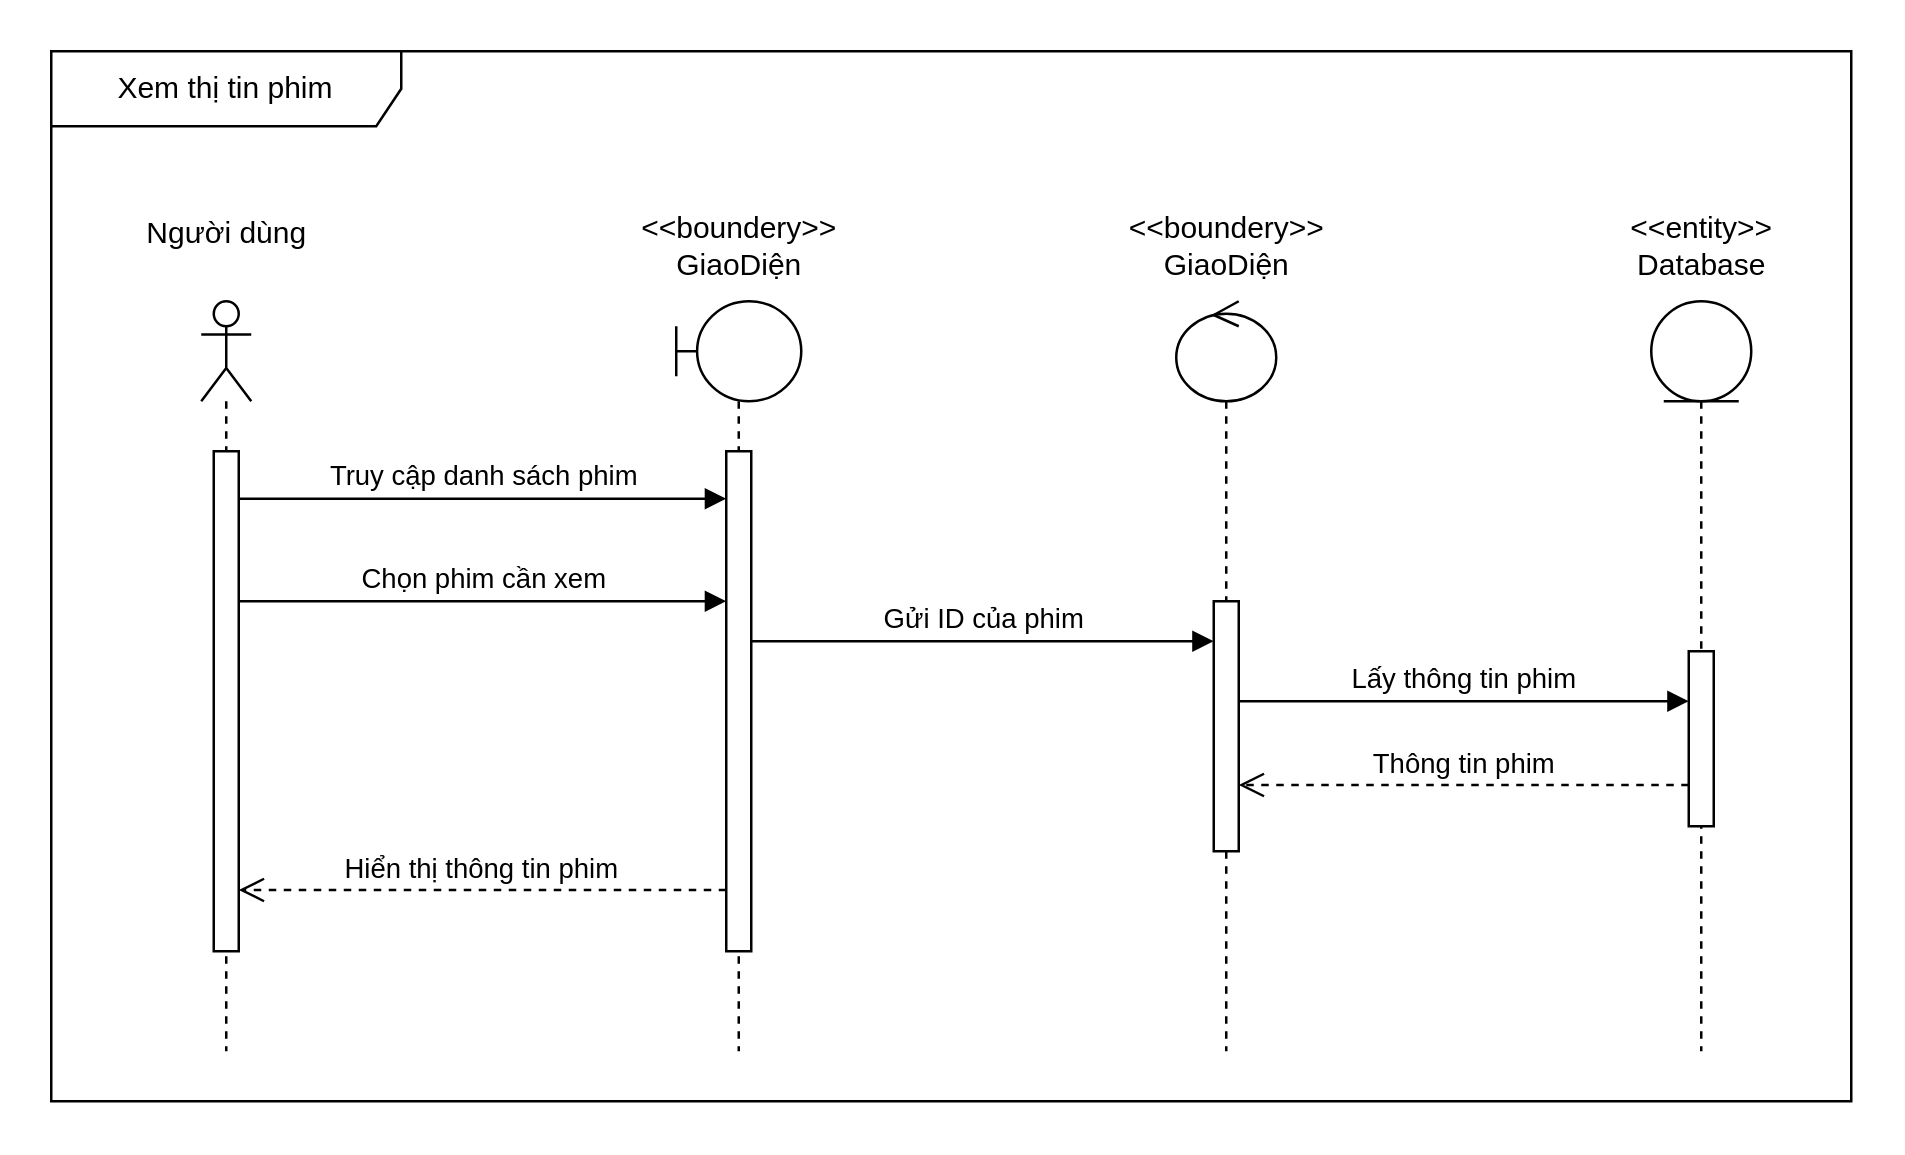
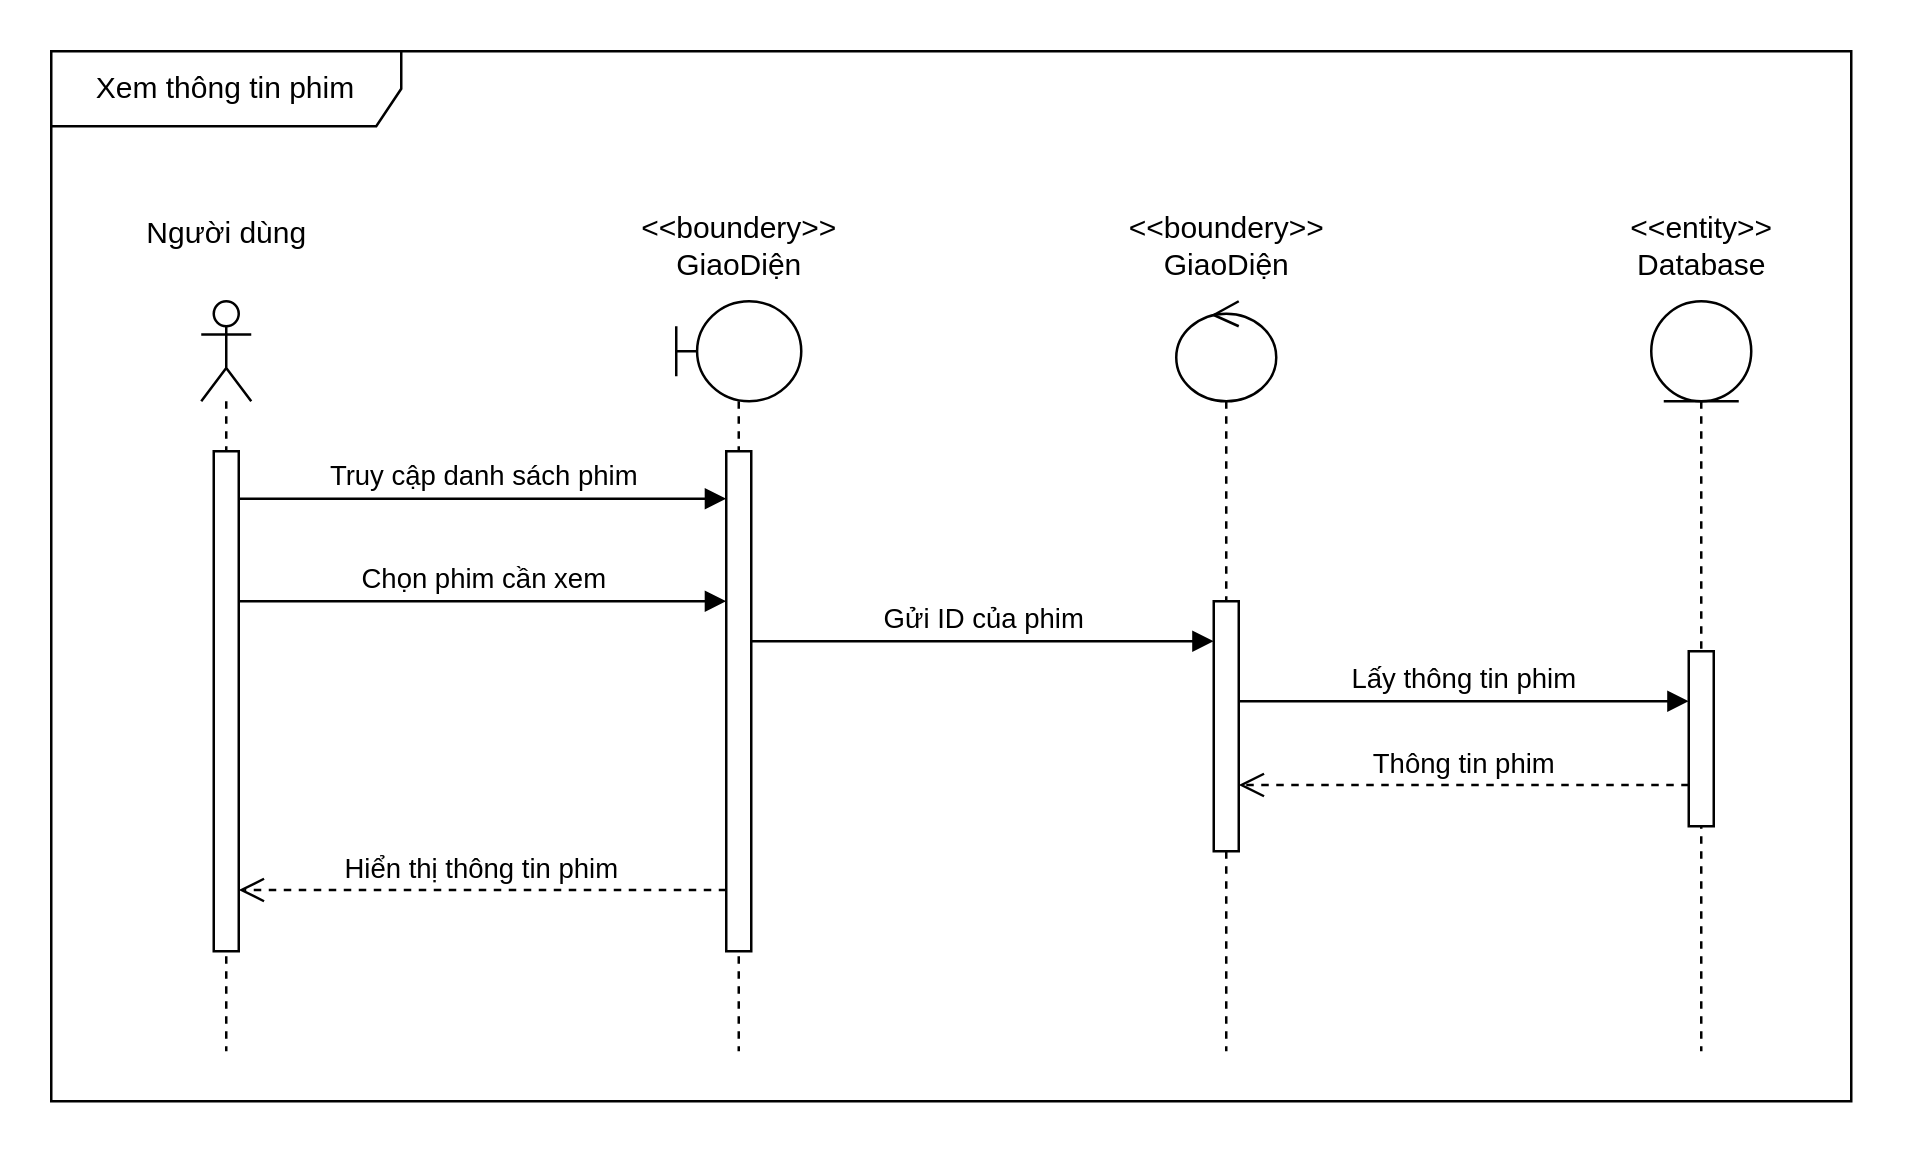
  <mxCell id="0" />
  <mxCell id="1" parent="0" />
  <mxCell id="2" value="" style="shape=umlLifeline;perimeter=lifelinePerimeter;whiteSpace=wrap;html=1;container=1;dropTarget=0;collapsible=0;recursiveResize=0;outlineConnect=0;portConstraint=eastwest;newEdgeStyle={&quot;curved&quot;:0,&quot;rounded&quot;:0};participant=umlActor;" parent="1" vertex="1"><mxGeometry x="80" y="120" width="20" height="300" as="geometry" /></mxCell>
  <mxCell id="3" value="" style="html=1;points=[[0,0,0,0,5],[0,1,0,0,-5],[1,0,0,0,5],[1,1,0,0,-5]];perimeter=orthogonalPerimeter;outlineConnect=0;targetShapes=umlLifeline;portConstraint=eastwest;newEdgeStyle={&quot;curved&quot;:0,&quot;rounded&quot;:0};" parent="2" vertex="1"><mxGeometry x="5" y="60" width="10" height="200" as="geometry" /></mxCell>
  <mxCell id="4" value="" style="shape=umlLifeline;perimeter=lifelinePerimeter;whiteSpace=wrap;html=1;container=1;dropTarget=0;collapsible=0;recursiveResize=0;outlineConnect=0;portConstraint=eastwest;newEdgeStyle={&quot;curved&quot;:0,&quot;rounded&quot;:0};participant=umlBoundary;" parent="1" vertex="1"><mxGeometry x="270" y="120" width="50" height="300" as="geometry" /></mxCell>
  <mxCell id="5" value="" style="html=1;points=[[0,0,0,0,5],[0,1,0,0,-5],[1,0,0,0,5],[1,1,0,0,-5]];perimeter=orthogonalPerimeter;outlineConnect=0;targetShapes=umlLifeline;portConstraint=eastwest;newEdgeStyle={&quot;curved&quot;:0,&quot;rounded&quot;:0};" parent="4" vertex="1"><mxGeometry x="20" y="60" width="10" height="200" as="geometry" /></mxCell>
  <mxCell id="6" value="" style="shape=umlLifeline;perimeter=lifelinePerimeter;whiteSpace=wrap;html=1;container=1;dropTarget=0;collapsible=0;recursiveResize=0;outlineConnect=0;portConstraint=eastwest;newEdgeStyle={&quot;curved&quot;:0,&quot;rounded&quot;:0};participant=umlControl;" parent="1" vertex="1"><mxGeometry x="470" y="120" width="40" height="300" as="geometry" /></mxCell>
  <mxCell id="7" value="" style="html=1;points=[[0,0,0,0,5],[0,1,0,0,-5],[1,0,0,0,5],[1,1,0,0,-5]];perimeter=orthogonalPerimeter;outlineConnect=0;targetShapes=umlLifeline;portConstraint=eastwest;newEdgeStyle={&quot;curved&quot;:0,&quot;rounded&quot;:0};" parent="6" vertex="1"><mxGeometry x="15" y="120" width="10" height="100" as="geometry" /></mxCell>
  <mxCell id="8" value="" style="shape=umlLifeline;perimeter=lifelinePerimeter;whiteSpace=wrap;html=1;container=1;dropTarget=0;collapsible=0;recursiveResize=0;outlineConnect=0;portConstraint=eastwest;newEdgeStyle={&quot;curved&quot;:0,&quot;rounded&quot;:0};participant=umlEntity;" parent="1" vertex="1"><mxGeometry x="660" y="120" width="40" height="300" as="geometry" /></mxCell>
  <mxCell id="9" value="" style="html=1;points=[[0,0,0,0,5],[0,1,0,0,-5],[1,0,0,0,5],[1,1,0,0,-5]];perimeter=orthogonalPerimeter;outlineConnect=0;targetShapes=umlLifeline;portConstraint=eastwest;newEdgeStyle={&quot;curved&quot;:0,&quot;rounded&quot;:0};" parent="8" vertex="1"><mxGeometry x="15" y="140" width="10" height="70" as="geometry" /></mxCell>
  <mxCell id="10" value="Người dùng" style="text;html=1;align=center;verticalAlign=middle;resizable=0;points=[];autosize=1;strokeColor=none;fillColor=none;" parent="1" vertex="1"><mxGeometry x="45" y="78" width="90" height="30" as="geometry" /></mxCell>
  <mxCell id="11" value="&amp;lt;&amp;lt;boundery&amp;gt;&amp;gt;&lt;br&gt;&lt;div&gt;GiaoDiện&lt;/div&gt;" style="text;html=1;align=center;verticalAlign=middle;resizable=0;points=[];autosize=1;strokeColor=none;fillColor=none;" parent="1" vertex="1"><mxGeometry x="245" y="78" width="100" height="40" as="geometry" /></mxCell>
  <mxCell id="12" value="&amp;lt;&amp;lt;boundery&amp;gt;&amp;gt;&lt;br&gt;&lt;div&gt;GiaoDiện&lt;/div&gt;" style="text;html=1;align=center;verticalAlign=middle;resizable=0;points=[];autosize=1;strokeColor=none;fillColor=none;" parent="1" vertex="1"><mxGeometry x="440" y="78" width="100" height="40" as="geometry" /></mxCell>
  <mxCell id="13" value="&amp;lt;&amp;lt;entity&amp;gt;&amp;gt;&lt;div&gt;Database&lt;/div&gt;" style="text;html=1;align=center;verticalAlign=middle;resizable=0;points=[];autosize=1;strokeColor=none;fillColor=none;" parent="1" vertex="1"><mxGeometry x="640" y="78" width="80" height="40" as="geometry" /></mxCell>
  <mxCell id="14" value="Truy cập danh sách phim" style="html=1;verticalAlign=bottom;endArrow=block;curved=0;rounded=0;" parent="1" edge="1"><mxGeometry width="80" relative="1" as="geometry"><mxPoint x="95" y="199" as="sourcePoint" /><mxPoint x="290" y="199" as="targetPoint" /></mxGeometry></mxCell>
  <mxCell id="15" value="Chọn phim cần xem" style="html=1;verticalAlign=bottom;endArrow=block;curved=0;rounded=0;" parent="1" edge="1"><mxGeometry width="80" relative="1" as="geometry"><mxPoint x="95" y="240" as="sourcePoint" /><mxPoint x="290" y="240" as="targetPoint" /></mxGeometry></mxCell>
  <mxCell id="16" value="Gửi ID của phim" style="html=1;verticalAlign=bottom;endArrow=block;curved=0;rounded=0;" parent="1" edge="1"><mxGeometry width="80" relative="1" as="geometry"><mxPoint x="300" y="256" as="sourcePoint" /><mxPoint x="485" y="256" as="targetPoint" /></mxGeometry></mxCell>
  <mxCell id="17" value="Lấy thông tin phim" style="html=1;verticalAlign=bottom;endArrow=block;curved=0;rounded=0;" parent="1" source="7" edge="1"><mxGeometry width="80" relative="1" as="geometry"><mxPoint x="490" y="280" as="sourcePoint" /><mxPoint x="675" y="280" as="targetPoint" /></mxGeometry></mxCell>
  <mxCell id="18" value="Thông tin phim" style="html=1;verticalAlign=bottom;endArrow=open;dashed=1;endSize=8;curved=0;rounded=0;" parent="1" edge="1"><mxGeometry relative="1" as="geometry"><mxPoint x="675" y="313.5" as="sourcePoint" /><mxPoint x="495" y="313.5" as="targetPoint" /></mxGeometry></mxCell>
  <mxCell id="19" value="Hiển thị thông tin phim" style="html=1;verticalAlign=bottom;endArrow=open;dashed=1;endSize=8;curved=0;rounded=0;" parent="1" target="3" edge="1"><mxGeometry relative="1" as="geometry"><mxPoint x="290" y="355.5" as="sourcePoint" /><mxPoint x="105" y="356" as="targetPoint" /></mxGeometry></mxCell>
- <mxCell id="20" value="Xem thị tin phim" style="shape=umlFrame;whiteSpace=wrap;html=1;pointerEvents=0;width=140;height=30;" parent="1" vertex="1"><mxGeometry x="20" y="20" width="720" height="420" as="geometry" /></mxCell>
+ <mxCell id="20" value="Xem thông tin phim" style="shape=umlFrame;whiteSpace=wrap;html=1;pointerEvents=0;width=140;height=30;" parent="1" vertex="1"><mxGeometry x="20" y="20" width="720" height="420" as="geometry" /></mxCell>
